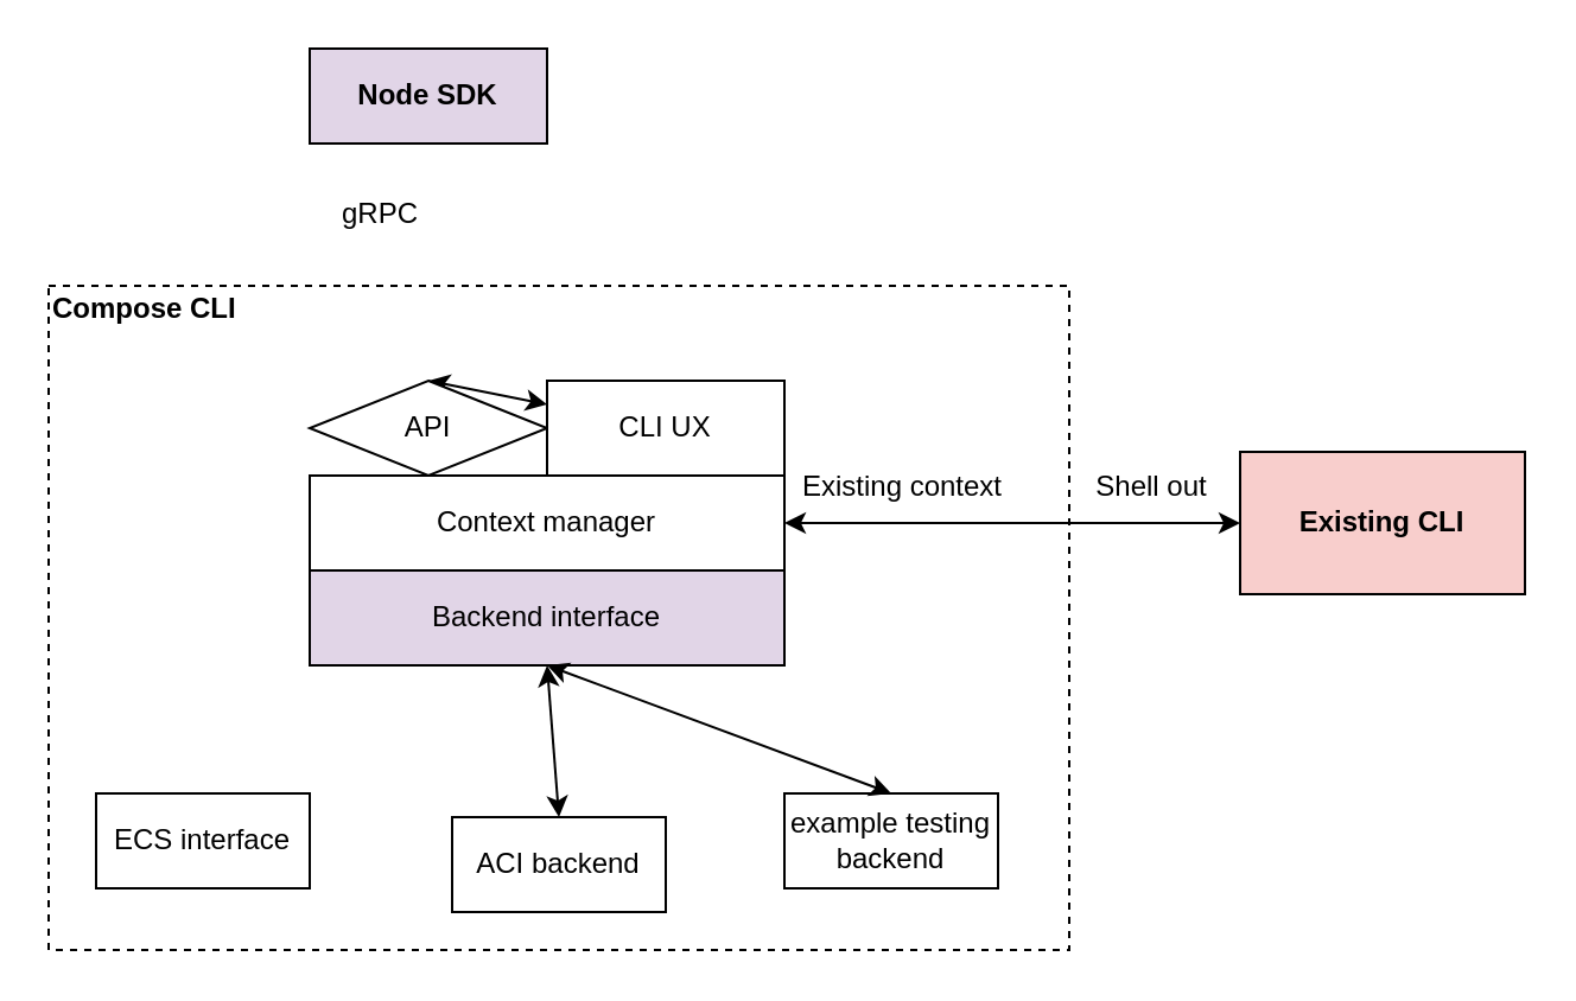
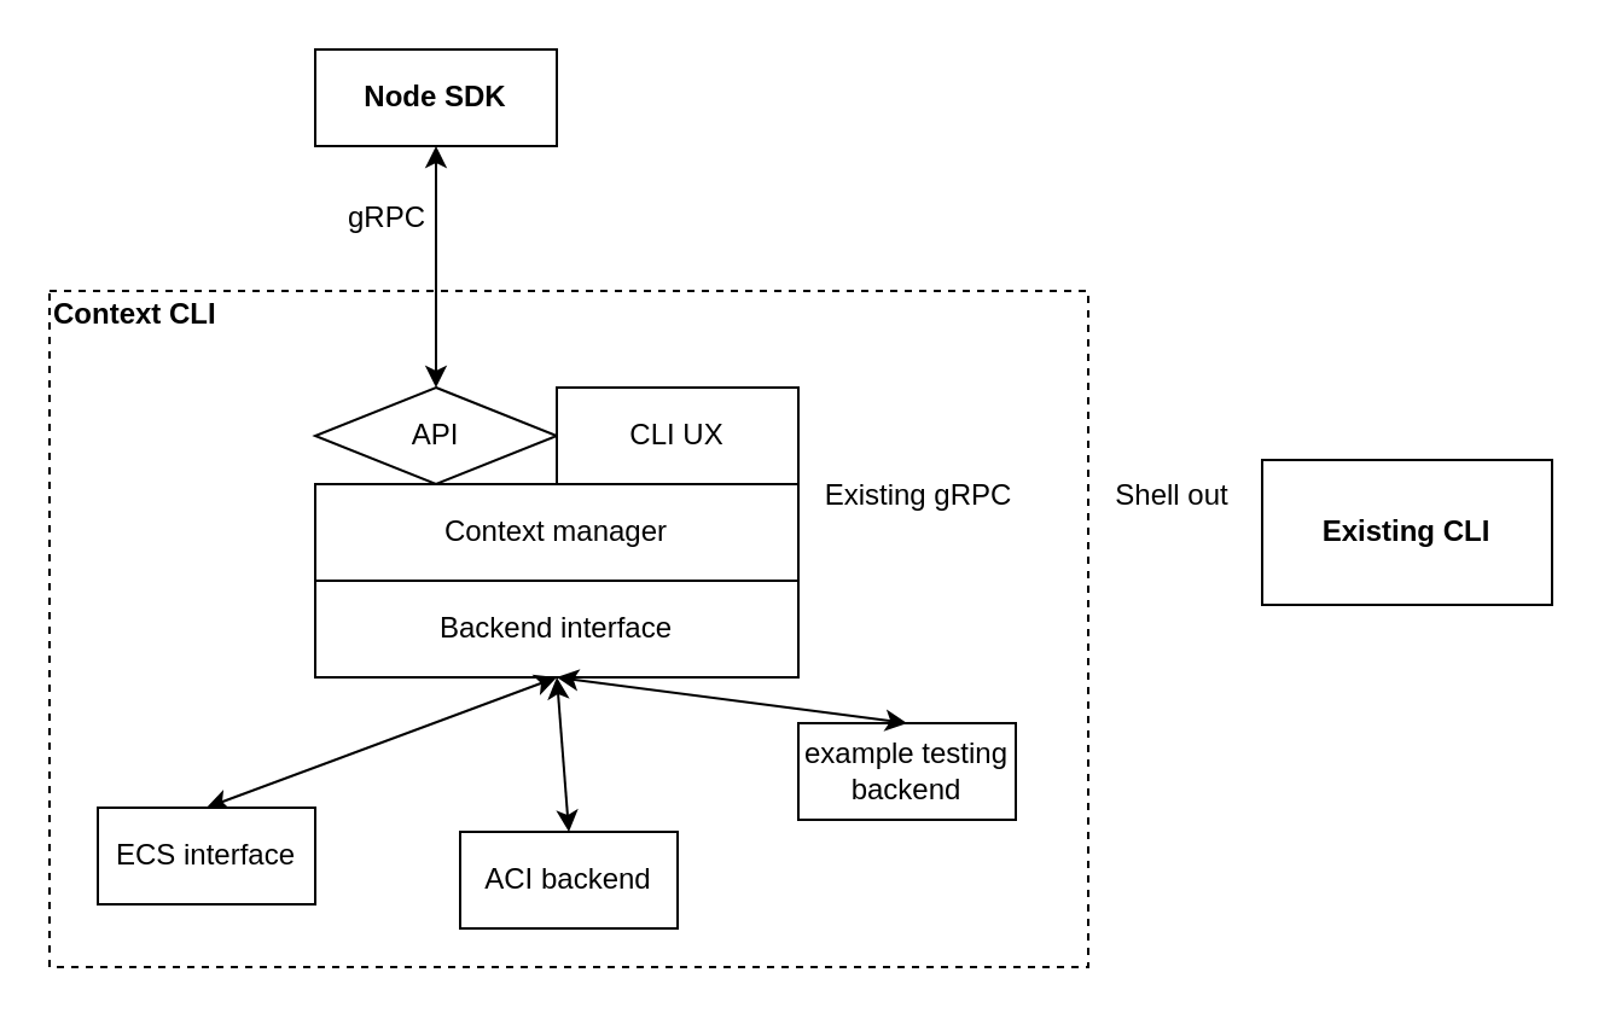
  <mxCell id="0" />
  <mxCell id="1" parent="0" />
  <mxCell id="2" value="" style="rounded=0;whiteSpace=wrap;html=1;fillColor=none;dashed=1;" parent="1" vertex="1"><mxGeometry x="20" y="120" width="430" height="280" as="geometry" /></mxCell>
- <mxCell id="3" value="Backend interface" style="rounded=0;whiteSpace=wrap;html=1;fillColor=#e1d5e7;" parent="1" vertex="1"><mxGeometry x="130" y="240" width="200" height="40" as="geometry" /></mxCell>
- <mxCell id="4" style="edgeStyle=none;rounded=0;orthogonalLoop=1;jettySize=auto;html=1;exitX=1;exitY=0.5;exitDx=0;exitDy=0;entryX=0;entryY=0.5;entryDx=0;entryDy=0;startArrow=classic;startFill=1;endArrow=classic;endFill=1;" parent="1" source="5" target="17" edge="1"><mxGeometry relative="1" as="geometry" /></mxCell>
+ <mxCell id="3" value="Backend interface" style="rounded=0;whiteSpace=wrap;html=1;" parent="1" vertex="1"><mxGeometry x="130" y="240" width="200" height="40" as="geometry" /></mxCell>
  <mxCell id="5" value="Context manager" style="rounded=0;whiteSpace=wrap;html=1;" parent="1" vertex="1"><mxGeometry x="130" y="200" width="200" height="40" as="geometry" /></mxCell>
- <mxCell id="6" style="edgeStyle=none;rounded=0;orthogonalLoop=1;jettySize=auto;html=1;exitX=0.5;exitY=0;exitDx=0;exitDy=0;startArrow=classic;startFill=1;endArrow=classic;endFill=1;" parent="1" source="7" target="8" edge="1"><mxGeometry relative="1" as="geometry" /></mxCell>
+ <mxCell id="6" style="edgeStyle=none;rounded=0;orthogonalLoop=1;jettySize=auto;html=1;exitX=0.5;exitY=0;exitDx=0;exitDy=0;startArrow=classic;startFill=1;endArrow=classic;endFill=1;" parent="1" source="7" target="15" edge="1"><mxGeometry relative="1" as="geometry" /></mxCell>
  <mxCell id="7" value="API" style="rhombus;whiteSpace=wrap;html=1;" parent="1" vertex="1"><mxGeometry x="130" y="160" width="100" height="40" as="geometry" /></mxCell>
  <mxCell id="8" value="CLI UX" style="rounded=0;whiteSpace=wrap;html=1;" parent="1" vertex="1"><mxGeometry x="230" y="160" width="100" height="40" as="geometry" /></mxCell>
- <mxCell id="9" value="example testing backend" style="rounded=0;whiteSpace=wrap;html=1;" parent="1" vertex="1"><mxGeometry x="330" y="334" width="90" height="40" as="geometry" /></mxCell>
+ <mxCell id="9" value="example testing backend" style="rounded=0;whiteSpace=wrap;html=1;" parent="1" vertex="1"><mxGeometry x="330" y="299" width="90" height="40" as="geometry" /></mxCell>
+ <mxCell id="10" style="rounded=0;orthogonalLoop=1;jettySize=auto;html=1;exitX=0.5;exitY=0;exitDx=0;exitDy=0;entryX=0.5;entryY=1;entryDx=0;entryDy=0;startArrow=classic;startFill=1;" parent="1" source="11" target="3" edge="1"><mxGeometry relative="1" as="geometry" /></mxCell>
  <mxCell id="11" value="ECS interface" style="rounded=0;whiteSpace=wrap;html=1;" parent="1" vertex="1"><mxGeometry x="40" y="334" width="90" height="40" as="geometry" /></mxCell>
  <mxCell id="12" style="rounded=0;orthogonalLoop=1;jettySize=auto;html=1;exitX=0.5;exitY=0;exitDx=0;exitDy=0;startArrow=classic;startFill=1;" parent="1" source="13" edge="1"><mxGeometry relative="1" as="geometry"><mxPoint x="230" y="280" as="targetPoint" /></mxGeometry></mxCell>
  <mxCell id="13" value="ACI backend" style="rounded=0;whiteSpace=wrap;html=1;" parent="1" vertex="1"><mxGeometry x="190" y="344" width="90" height="40" as="geometry" /></mxCell>
  <mxCell id="14" style="rounded=0;orthogonalLoop=1;jettySize=auto;html=1;exitX=0.5;exitY=0;exitDx=0;exitDy=0;startArrow=classic;startFill=1;" parent="1" source="9" edge="1"><mxGeometry relative="1" as="geometry"><mxPoint x="230" y="280" as="targetPoint" /></mxGeometry></mxCell>
- <mxCell id="15" value="&lt;b&gt;Node SDK&lt;/b&gt;" style="rounded=0;whiteSpace=wrap;html=1;fillColor=#e1d5e7;" parent="1" vertex="1"><mxGeometry x="130" y="20" width="100" height="40" as="geometry" /></mxCell>
+ <mxCell id="15" value="&lt;b&gt;Node SDK&lt;/b&gt;" style="rounded=0;whiteSpace=wrap;html=1;" parent="1" vertex="1"><mxGeometry x="130" y="20" width="100" height="40" as="geometry" /></mxCell>
  <mxCell id="16" value="gRPC" style="text;html=1;strokeColor=none;fillColor=none;align=center;verticalAlign=middle;whiteSpace=wrap;rounded=0;" parent="1" vertex="1"><mxGeometry x="140" y="80" width="40" height="20" as="geometry" /></mxCell>
- <mxCell id="17" value="&lt;b&gt;Existing CLI&lt;/b&gt;" style="rounded=0;whiteSpace=wrap;html=1;fillColor=#f8cecc;" parent="1" vertex="1"><mxGeometry x="522" y="190" width="120" height="60" as="geometry" /></mxCell>
- <mxCell id="18" value="Existing&amp;nbsp;context" style="text;html=1;strokeColor=none;fillColor=none;align=center;verticalAlign=middle;whiteSpace=wrap;rounded=0;" parent="1" vertex="1"><mxGeometry x="330" y="190" width="100" height="30" as="geometry" /></mxCell>
+ <mxCell id="17" value="&lt;b&gt;Existing CLI&lt;/b&gt;" style="rounded=0;whiteSpace=wrap;html=1;" parent="1" vertex="1"><mxGeometry x="522" y="190" width="120" height="60" as="geometry" /></mxCell>
+ <mxCell id="18" value="Existing&amp;nbsp;gRPC" style="text;html=1;strokeColor=none;fillColor=none;align=center;verticalAlign=middle;whiteSpace=wrap;rounded=0;" parent="1" vertex="1"><mxGeometry x="330" y="190" width="100" height="30" as="geometry" /></mxCell>
  <mxCell id="19" value="Shell out" style="text;html=1;strokeColor=none;fillColor=none;align=center;verticalAlign=middle;whiteSpace=wrap;rounded=0;" parent="1" vertex="1"><mxGeometry x="450" y="195" width="70" height="20" as="geometry" /></mxCell>
- <mxCell id="20" value="&lt;b&gt;Compose CLI&lt;br&gt;&lt;/b&gt;" style="text;html=1;strokeColor=none;fillColor=none;align=left;verticalAlign=middle;whiteSpace=wrap;rounded=0;dashed=1;" parent="1" vertex="1"><mxGeometry x="20" y="120" width="140" height="20" as="geometry" /></mxCell>
+ <mxCell id="20" value="&lt;b&gt;Context CLI&lt;br&gt;&lt;/b&gt;" style="text;html=1;strokeColor=none;fillColor=none;align=left;verticalAlign=middle;whiteSpace=wrap;rounded=0;dashed=1;" parent="1" vertex="1"><mxGeometry x="20" y="120" width="140" height="20" as="geometry" /></mxCell>
